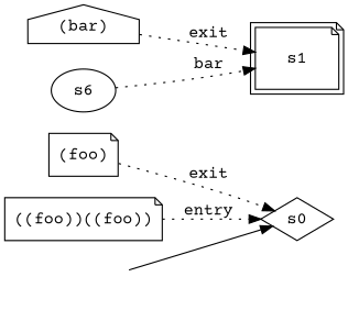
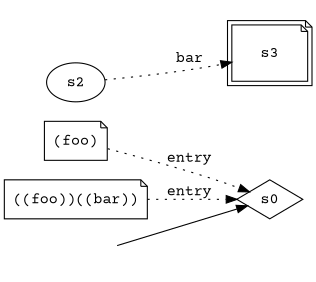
  digraph {
    fontname="Courier Prime"
    rankdir=LR
    node [fontname="Courier Prime" shape=note]
    edge [fontname="Courier Prime" style=dotted]
    n1 [label="(foo)"]
-   n2 [label="(bar)" shape=house]
-   n3 [label="((foo))((foo))"]
+   n3 [label="((foo))((bar))"]
    s0 [shape=diamond]
-   s3 [peripheries=2 label=s1]
-   s2 [shape=ellipse label=s6]
+   s3 [peripheries=2]
+   s2 [shape=ellipse]
    _start_ [style=invis shape=""]
    subgraph sub_1 {
      rank=same
      n1
-     n2
      n3
    }
-   n1 -> s0 [label=exit]
-   n2 -> s3 [label=exit]
+   n1 -> s0 [label=entry]
    n3 -> s0 [label=entry]
    s2 -> s3 [label=bar]
    _start_ -> s0 [style=""]
  }
